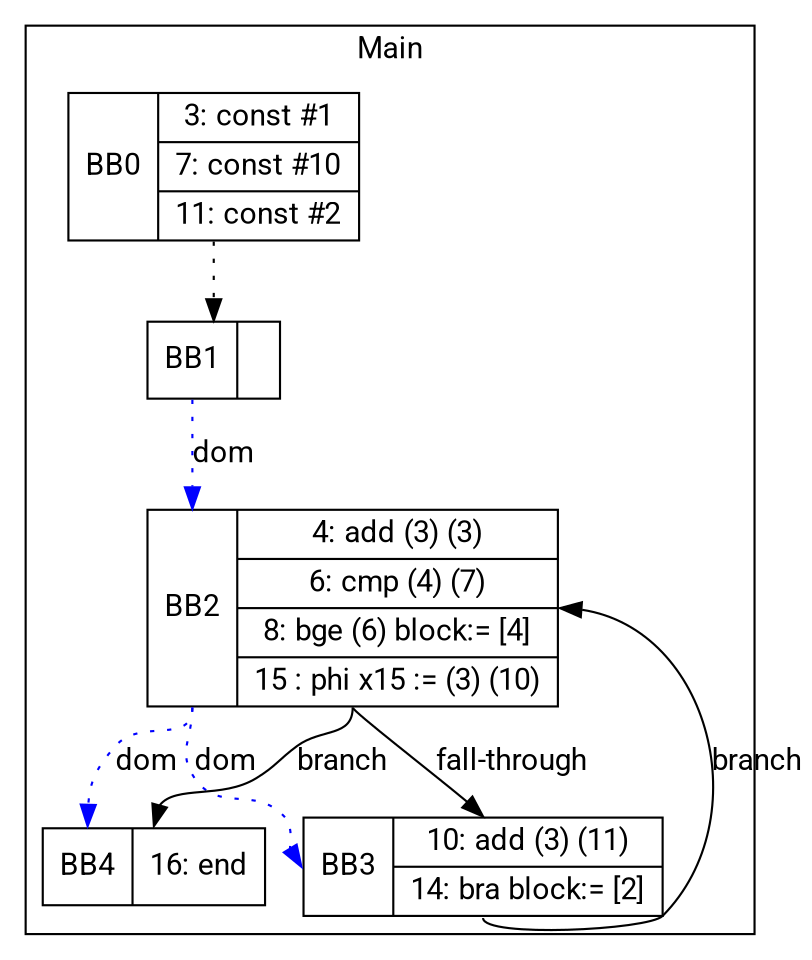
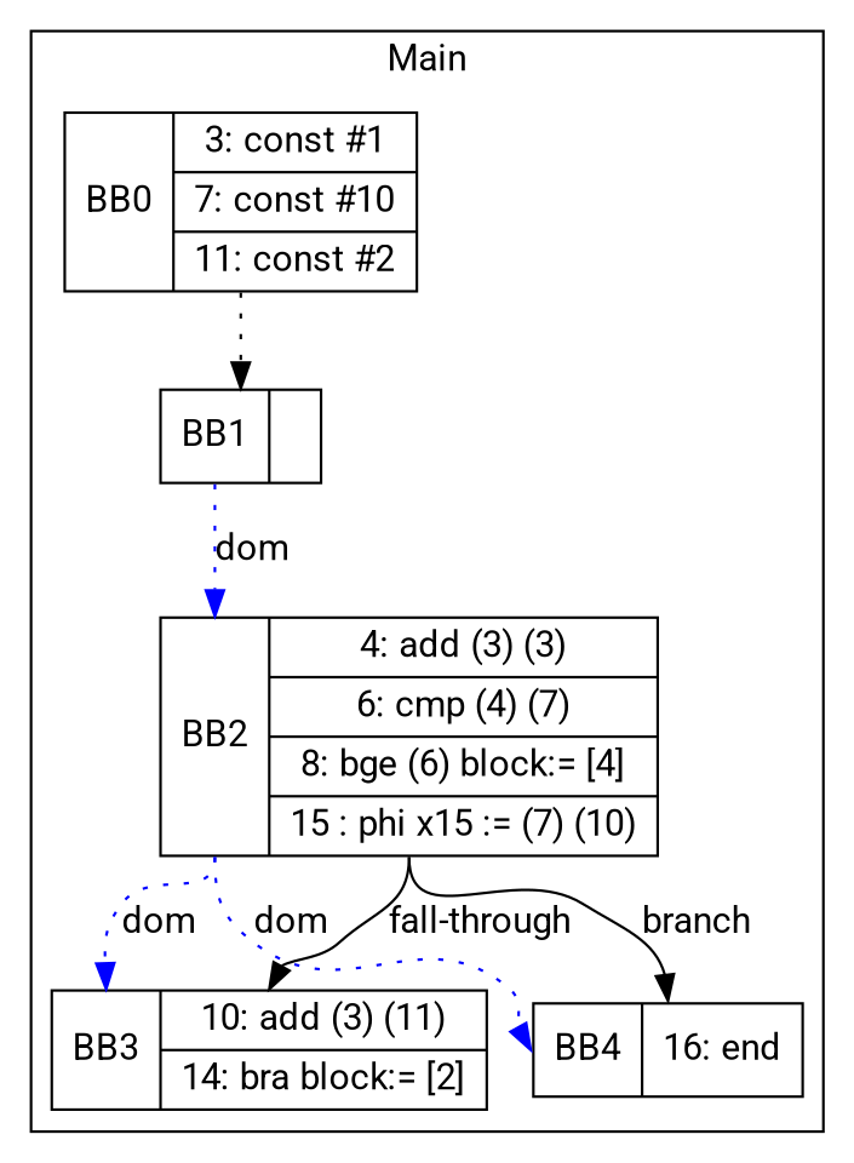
  digraph {
    fontname=Roboto
    node [fontname=Roboto shape=record]
    edge [fontname=Roboto headport=n style=dotted tailport=s]
    n1 [label="<b>BB0|{3: const #1|7: const #10|11: const #2}"]
    n2 [label="<b>BB1|}"]
-   n3 [label="<b>BB2|{4: add (3) (3)|6: cmp (4) (7)|8: bge (6) block:= [4]|15 : phi x15 := (3) (10)}"]
+   n3 [label="<b>BB2|{4: add (3) (3)|6: cmp (4) (7)|8: bge (6) block:= [4]|15 : phi x15 := (7) (10)}"]
    n4 [label="<b>BB3|{10: add (3) (11)|14: bra block:= [2]}"]
    n5 [label="<b>BB4|{16: end}"]
    subgraph cluster_1 {
      label=Main
      n1
      n2
      n3
      n4
      n5
    }
    n1 -> n2
    n2 -> n3 [color=blue headport=b label=dom tailport=b]
    n3 -> n4 [color=blue headport=b label=dom tailport=b]
    n3 -> n4 [label="fall-through" style=""]
    n3 -> n5 [color=blue headport=b label=dom tailport=b]
    n3 -> n5 [label=branch style=""]
-   n4 -> n3 [headport=e label=branch style=""]
  }
